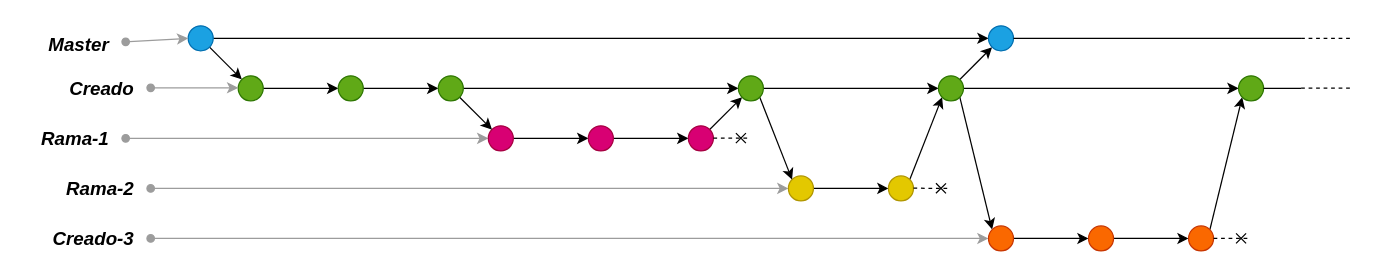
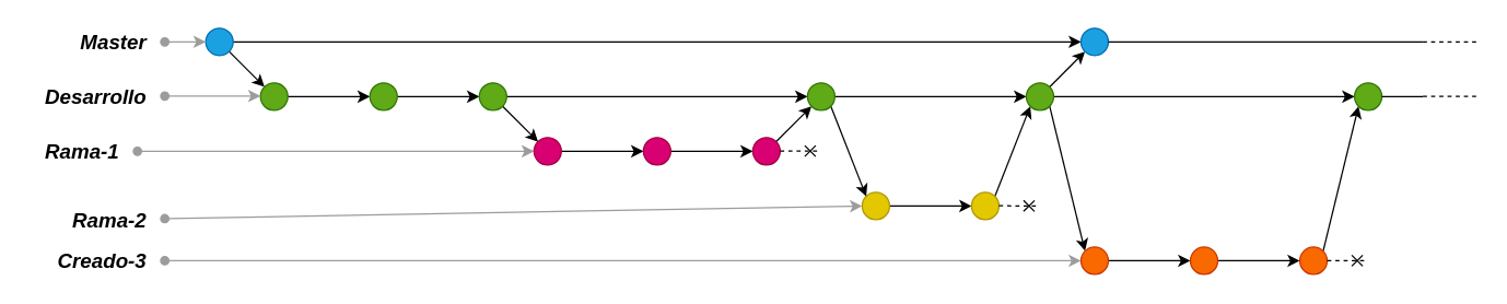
  <mxCell id="0" />
  <mxCell id="1" parent="0" />
  <mxCell id="2" style="rounded=0;orthogonalLoop=1;jettySize=auto;html=1;exitX=1;exitY=1;exitDx=0;exitDy=0;" edge="1" parent="1" source="4" target="13"><mxGeometry relative="1" as="geometry" /></mxCell>
  <mxCell id="3" style="edgeStyle=none;rounded=0;orthogonalLoop=1;jettySize=auto;html=1;entryX=0;entryY=0.5;entryDx=0;entryDy=0;" edge="1" parent="1" source="4" target="36"><mxGeometry relative="1" as="geometry" /></mxCell>
  <mxCell id="4" value="" style="ellipse;whiteSpace=wrap;html=1;aspect=fixed;fillColor=#1ba1e2;strokeColor=#006EAF;fontColor=#ffffff;" parent="1" vertex="1"><mxGeometry x="150" y="20" width="20" height="20" as="geometry" /></mxCell>
  <mxCell id="5" style="edgeStyle=none;rounded=0;orthogonalLoop=1;jettySize=auto;html=1;entryX=0;entryY=0.5;entryDx=0;entryDy=0;endArrow=classic;endFill=1;fontSize=15;startArrow=oval;startFill=1;fillColor=#f5f5f5;strokeColor=#9C9C9C;" edge="1" parent="1" source="6" target="4"><mxGeometry relative="1" as="geometry" /></mxCell>
- <mxCell id="6" value="Master" style="text;html=1;align=right;verticalAlign=middle;resizable=0;points=[];autosize=1;fontSize=15;fontStyle=3;spacingRight=12;" parent="1" vertex="1"><mxGeometry x="20" y="25" width="80" height="20" as="geometry" /></mxCell>
- <mxCell id="7" value="Creado" style="text;html=1;align=right;verticalAlign=middle;resizable=0;points=[];autosize=1;fontSize=15;fontStyle=3;spacingRight=12;" parent="1" vertex="1"><mxGeometry x="20" y="60" width="100" height="20" as="geometry" /></mxCell>
+ <mxCell id="6" value="Master" style="text;html=1;align=right;verticalAlign=middle;resizable=0;points=[];autosize=1;fontSize=15;fontStyle=3;spacingRight=12;" parent="1" vertex="1"><mxGeometry x="40" y="20" width="80" height="20" as="geometry" /></mxCell>
+ <mxCell id="7" value="Desarrollo" style="text;html=1;align=right;verticalAlign=middle;resizable=0;points=[];autosize=1;fontSize=15;fontStyle=3;spacingRight=12;" parent="1" vertex="1"><mxGeometry x="20" y="60" width="100" height="20" as="geometry" /></mxCell>
  <mxCell id="8" style="edgeStyle=none;rounded=0;orthogonalLoop=1;jettySize=auto;html=1;entryX=0;entryY=0.5;entryDx=0;entryDy=0;startArrow=oval;startFill=1;endArrow=classic;endFill=1;strokeColor=#9C9C9C;fontSize=15;" edge="1" parent="1" source="9" target="15"><mxGeometry relative="1" as="geometry" /></mxCell>
  <mxCell id="9" value="Rama-1" style="text;html=1;align=right;verticalAlign=middle;resizable=0;points=[];autosize=1;fontSize=15;fontStyle=3;spacingRight=12;" parent="1" vertex="1"><mxGeometry x="20" y="100" width="80" height="20" as="geometry" /></mxCell>
  <mxCell id="10" style="edgeStyle=none;rounded=0;orthogonalLoop=1;jettySize=auto;html=1;entryX=0;entryY=0.5;entryDx=0;entryDy=0;startArrow=oval;startFill=1;endArrow=classic;endFill=1;strokeColor=#9C9C9C;fontSize=15;" edge="1" parent="1" source="11" target="17"><mxGeometry relative="1" as="geometry" /></mxCell>
- <mxCell id="11" value="Rama-2" style="text;html=1;align=right;verticalAlign=middle;resizable=0;points=[];autosize=1;fontSize=15;fontStyle=3;spacingRight=12;" parent="1" vertex="1"><mxGeometry x="40" y="140" width="80" height="20" as="geometry" /></mxCell>
+ <mxCell id="11" value="Rama-2" style="text;html=1;align=right;verticalAlign=middle;resizable=0;points=[];autosize=1;fontSize=15;fontStyle=3;spacingRight=12;" parent="1" vertex="1"><mxGeometry x="40" y="150" width="80" height="20" as="geometry" /></mxCell>
  <mxCell id="12" value="" style="edgeStyle=none;rounded=0;orthogonalLoop=1;jettySize=auto;html=1;" edge="1" parent="1" source="13" target="19"><mxGeometry relative="1" as="geometry" /></mxCell>
  <mxCell id="13" value="" style="ellipse;whiteSpace=wrap;html=1;aspect=fixed;fillColor=#60a917;strokeColor=#2D7600;fontColor=#ffffff;" parent="1" vertex="1"><mxGeometry x="190" y="60" width="20" height="20" as="geometry" /></mxCell>
  <mxCell id="14" value="" style="edgeStyle=none;rounded=0;orthogonalLoop=1;jettySize=auto;html=1;" edge="1" parent="1" source="15" target="24"><mxGeometry relative="1" as="geometry" /></mxCell>
  <mxCell id="15" value="" style="ellipse;whiteSpace=wrap;html=1;aspect=fixed;fillColor=#d80073;strokeColor=#A50040;fontColor=#ffffff;" parent="1" vertex="1"><mxGeometry x="390" y="100" width="20" height="20" as="geometry" /></mxCell>
  <mxCell id="16" value="" style="edgeStyle=none;rounded=0;orthogonalLoop=1;jettySize=auto;html=1;" edge="1" parent="1" source="17" target="31"><mxGeometry relative="1" as="geometry" /></mxCell>
  <mxCell id="17" value="" style="ellipse;whiteSpace=wrap;html=1;aspect=fixed;fillColor=#e3c800;strokeColor=#B09500;fontColor=#ffffff;" parent="1" vertex="1"><mxGeometry x="630" y="140" width="20" height="20" as="geometry" /></mxCell>
  <mxCell id="18" value="" style="edgeStyle=none;rounded=0;orthogonalLoop=1;jettySize=auto;html=1;" edge="1" parent="1" source="19" target="22"><mxGeometry relative="1" as="geometry" /></mxCell>
  <mxCell id="19" value="" style="ellipse;whiteSpace=wrap;html=1;aspect=fixed;fillColor=#60a917;strokeColor=#2D7600;fontColor=#ffffff;" vertex="1" parent="1"><mxGeometry x="270" y="60" width="20" height="20" as="geometry" /></mxCell>
  <mxCell id="20" style="edgeStyle=none;rounded=0;orthogonalLoop=1;jettySize=auto;html=1;exitX=1;exitY=1;exitDx=0;exitDy=0;entryX=0;entryY=0;entryDx=0;entryDy=0;" edge="1" parent="1" source="22" target="15"><mxGeometry relative="1" as="geometry" /></mxCell>
  <mxCell id="21" style="edgeStyle=none;rounded=0;orthogonalLoop=1;jettySize=auto;html=1;entryX=0;entryY=0.5;entryDx=0;entryDy=0;" edge="1" parent="1" source="22" target="29"><mxGeometry relative="1" as="geometry" /></mxCell>
  <mxCell id="22" value="" style="ellipse;whiteSpace=wrap;html=1;aspect=fixed;fillColor=#60a917;strokeColor=#2D7600;fontColor=#ffffff;" vertex="1" parent="1"><mxGeometry x="350" y="60" width="20" height="20" as="geometry" /></mxCell>
  <mxCell id="23" value="" style="edgeStyle=none;rounded=0;orthogonalLoop=1;jettySize=auto;html=1;" edge="1" parent="1" source="24" target="26"><mxGeometry relative="1" as="geometry" /></mxCell>
  <mxCell id="24" value="" style="ellipse;whiteSpace=wrap;html=1;aspect=fixed;fillColor=#d80073;strokeColor=#A50040;fontColor=#ffffff;" vertex="1" parent="1"><mxGeometry x="470" y="100" width="20" height="20" as="geometry" /></mxCell>
  <mxCell id="25" style="edgeStyle=none;rounded=0;orthogonalLoop=1;jettySize=auto;html=1;exitX=1;exitY=0;exitDx=0;exitDy=0;entryX=0;entryY=1;entryDx=0;entryDy=0;" edge="1" parent="1" source="26" target="29"><mxGeometry relative="1" as="geometry" /></mxCell>
  <mxCell id="26" value="" style="ellipse;whiteSpace=wrap;html=1;aspect=fixed;fillColor=#d80073;strokeColor=#A50040;fontColor=#ffffff;" vertex="1" parent="1"><mxGeometry x="550" y="100" width="20" height="20" as="geometry" /></mxCell>
  <mxCell id="27" style="edgeStyle=none;rounded=0;orthogonalLoop=1;jettySize=auto;html=1;exitX=1;exitY=1;exitDx=0;exitDy=0;entryX=0;entryY=0;entryDx=0;entryDy=0;" edge="1" parent="1" source="29" target="17"><mxGeometry relative="1" as="geometry" /></mxCell>
  <mxCell id="28" style="edgeStyle=none;rounded=0;orthogonalLoop=1;jettySize=auto;html=1;entryX=0;entryY=0.5;entryDx=0;entryDy=0;" edge="1" parent="1" source="29" target="35"><mxGeometry relative="1" as="geometry" /></mxCell>
  <mxCell id="29" value="" style="ellipse;whiteSpace=wrap;html=1;aspect=fixed;fillColor=#60a917;strokeColor=#2D7600;fontColor=#ffffff;" vertex="1" parent="1"><mxGeometry x="590" y="60" width="20" height="20" as="geometry" /></mxCell>
  <mxCell id="30" style="edgeStyle=none;rounded=0;orthogonalLoop=1;jettySize=auto;html=1;exitX=1;exitY=0;exitDx=0;exitDy=0;entryX=0;entryY=1;entryDx=0;entryDy=0;" edge="1" parent="1" source="31" target="35"><mxGeometry relative="1" as="geometry" /></mxCell>
  <mxCell id="31" value="" style="ellipse;whiteSpace=wrap;html=1;aspect=fixed;fillColor=#e3c800;strokeColor=#B09500;fontColor=#ffffff;" vertex="1" parent="1"><mxGeometry x="710" y="140" width="20" height="20" as="geometry" /></mxCell>
  <mxCell id="32" style="edgeStyle=none;rounded=0;orthogonalLoop=1;jettySize=auto;html=1;exitX=1;exitY=0;exitDx=0;exitDy=0;entryX=0;entryY=1;entryDx=0;entryDy=0;" edge="1" parent="1" source="35" target="36"><mxGeometry relative="1" as="geometry" /></mxCell>
  <mxCell id="33" style="edgeStyle=none;rounded=0;orthogonalLoop=1;jettySize=auto;html=1;entryX=0;entryY=0;entryDx=0;entryDy=0;exitX=1;exitY=1;exitDx=0;exitDy=0;" edge="1" parent="1" source="35" target="40"><mxGeometry relative="1" as="geometry" /></mxCell>
  <mxCell id="34" style="edgeStyle=none;rounded=0;orthogonalLoop=1;jettySize=auto;html=1;entryX=0;entryY=0.5;entryDx=0;entryDy=0;" edge="1" parent="1" source="35" target="45"><mxGeometry relative="1" as="geometry" /></mxCell>
  <mxCell id="35" value="" style="ellipse;whiteSpace=wrap;html=1;aspect=fixed;fillColor=#60a917;strokeColor=#2D7600;fontColor=#ffffff;" vertex="1" parent="1"><mxGeometry x="750" y="60" width="20" height="20" as="geometry" /></mxCell>
  <mxCell id="36" value="" style="ellipse;whiteSpace=wrap;html=1;aspect=fixed;fillColor=#1ba1e2;strokeColor=#006EAF;fontColor=#ffffff;" vertex="1" parent="1"><mxGeometry x="790" y="20" width="20" height="20" as="geometry" /></mxCell>
  <mxCell id="37" style="edgeStyle=none;rounded=0;orthogonalLoop=1;jettySize=auto;html=1;entryX=0;entryY=0.5;entryDx=0;entryDy=0;startArrow=oval;startFill=1;endArrow=classic;endFill=1;strokeColor=#9C9C9C;fontSize=15;" edge="1" parent="1" target="40"><mxGeometry relative="1" as="geometry"><mxPoint x="120" y="190" as="sourcePoint" /></mxGeometry></mxCell>
  <mxCell id="38" value="Creado-3" style="text;html=1;align=right;verticalAlign=middle;resizable=0;points=[];autosize=1;fontSize=15;fontStyle=3;spacingRight=12;" vertex="1" parent="1"><mxGeometry x="40" y="180" width="80" height="20" as="geometry" /></mxCell>
  <mxCell id="39" value="" style="edgeStyle=none;rounded=0;orthogonalLoop=1;jettySize=auto;html=1;" edge="1" parent="1" source="40" target="42"><mxGeometry relative="1" as="geometry" /></mxCell>
  <mxCell id="40" value="" style="ellipse;whiteSpace=wrap;html=1;aspect=fixed;fillColor=#fa6800;strokeColor=#C73500;fontColor=#ffffff;" vertex="1" parent="1"><mxGeometry x="790" y="180" width="20" height="20" as="geometry" /></mxCell>
  <mxCell id="41" value="" style="edgeStyle=none;rounded=0;orthogonalLoop=1;jettySize=auto;html=1;" edge="1" parent="1" source="42" target="44"><mxGeometry relative="1" as="geometry" /></mxCell>
  <mxCell id="42" value="" style="ellipse;whiteSpace=wrap;html=1;aspect=fixed;fillColor=#fa6800;strokeColor=#C73500;fontColor=#ffffff;" vertex="1" parent="1"><mxGeometry x="870" y="180" width="20" height="20" as="geometry" /></mxCell>
  <mxCell id="43" style="edgeStyle=none;rounded=0;orthogonalLoop=1;jettySize=auto;html=1;exitX=1;exitY=0;exitDx=0;exitDy=0;entryX=0;entryY=1;entryDx=0;entryDy=0;" edge="1" parent="1" source="44" target="45"><mxGeometry relative="1" as="geometry" /></mxCell>
  <mxCell id="44" value="" style="ellipse;whiteSpace=wrap;html=1;aspect=fixed;fillColor=#fa6800;strokeColor=#C73500;fontColor=#ffffff;" vertex="1" parent="1"><mxGeometry x="950" y="180" width="20" height="20" as="geometry" /></mxCell>
  <mxCell id="45" value="" style="ellipse;whiteSpace=wrap;html=1;aspect=fixed;fillColor=#60a917;strokeColor=#2D7600;fontColor=#ffffff;" vertex="1" parent="1"><mxGeometry x="990" y="60" width="20" height="20" as="geometry" /></mxCell>
  <mxCell id="46" value="" style="endArrow=none;html=1;exitX=1;exitY=0.5;exitDx=0;exitDy=0;" edge="1" parent="1" source="36"><mxGeometry width="50" height="50" relative="1" as="geometry"><mxPoint x="840" y="100" as="sourcePoint" /><mxPoint x="1040" y="30" as="targetPoint" /></mxGeometry></mxCell>
  <mxCell id="47" value="" style="endArrow=none;dashed=1;html=1;" edge="1" parent="1"><mxGeometry width="50" height="50" relative="1" as="geometry"><mxPoint x="1040" y="30" as="sourcePoint" /><mxPoint x="1080" y="30" as="targetPoint" /></mxGeometry></mxCell>
  <mxCell id="48" value="" style="endArrow=none;html=1;exitX=1;exitY=0.5;exitDx=0;exitDy=0;" edge="1" parent="1" source="45"><mxGeometry width="50" height="50" relative="1" as="geometry"><mxPoint x="820" y="0" as="sourcePoint" /><mxPoint x="1040" y="70" as="targetPoint" /></mxGeometry></mxCell>
  <mxCell id="49" value="" style="endArrow=none;dashed=1;html=1;" edge="1" parent="1"><mxGeometry width="50" height="50" relative="1" as="geometry"><mxPoint x="1040" y="69.8" as="sourcePoint" /><mxPoint x="1080" y="69.8" as="targetPoint" /></mxGeometry></mxCell>
  <mxCell id="50" value="" style="endArrow=cross;dashed=1;html=1;endFill=0;" edge="1" parent="1"><mxGeometry width="50" height="50" relative="1" as="geometry"><mxPoint x="570" y="109.71" as="sourcePoint" /><mxPoint x="600" y="109.83" as="targetPoint" /></mxGeometry></mxCell>
  <mxCell id="51" value="" style="endArrow=cross;dashed=1;html=1;endFill=0;" edge="1" parent="1"><mxGeometry width="50" height="50" relative="1" as="geometry"><mxPoint x="730" y="149.86" as="sourcePoint" /><mxPoint x="760" y="149.98" as="targetPoint" /></mxGeometry></mxCell>
  <mxCell id="52" value="" style="endArrow=cross;dashed=1;html=1;endFill=0;exitX=1;exitY=0.5;exitDx=0;exitDy=0;" edge="1" parent="1" source="44"><mxGeometry width="50" height="50" relative="1" as="geometry"><mxPoint x="590" y="49.71" as="sourcePoint" /><mxPoint x="1000" y="190" as="targetPoint" /></mxGeometry></mxCell>
  <mxCell id="53" style="edgeStyle=none;rounded=0;orthogonalLoop=1;jettySize=auto;html=1;entryX=0;entryY=0.5;entryDx=0;entryDy=0;endArrow=classic;endFill=1;fontSize=15;startArrow=oval;startFill=1;exitX=1;exitY=0.479;exitDx=0;exitDy=0;exitPerimeter=0;fillColor=#f5f5f5;strokeColor=#9C9C9C;" edge="1" parent="1" source="7"><mxGeometry relative="1" as="geometry"><mxPoint x="145" y="69.58" as="sourcePoint" /><mxPoint x="190" y="69.58" as="targetPoint" /></mxGeometry></mxCell>
